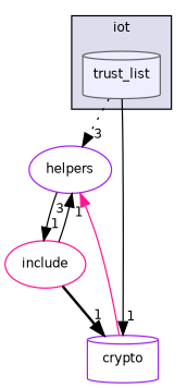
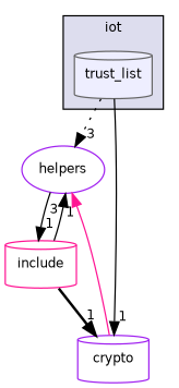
  digraph {
    compound=true
    node [color=purple fillcolor=white fontname=Helvetica fontsize=10 shape=cylinder style=filled]
    edge [color=black headlabel=1 labeldistance=1.5 labelfontname=Helvetica labelfontsize=10 style=solid]
    n1 [color=gray40 fillcolor="#eeeeff" label=trust_list pencolor=black]
    n2 [label=helpers shape=ellipse]
    n3 [label=crypto]
-   n4 [color=deeppink label=include shape=ellipse]
+   n4 [color=deeppink label=include]
    subgraph cluster_1 {
      bgcolor="#ddddee"
      fontname=Helvetica
      fontsize=10
      label=iot
      pencolor=black
      n1
    }
    n1 -> n2 [headlabel=3 style=dotted]
    n1 -> n3
    n2 -> n4
    n3 -> n2 [color=deeppink]
    n4 -> n2 [headlabel=3]
    n4 -> n3 [style=bold]
  }
